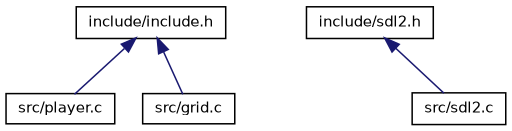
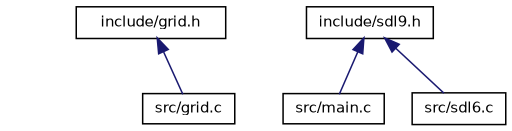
  digraph {
    node [color=black fillcolor=white fontname=Helvetica fontsize=10 shape=record style=filled]
    edge [color=midnightblue dir=back fontname=Helvetica fontsize=10 labelfontname=Helvetica labelfontsize=10 style=solid]
-   n1 [height=0.2 label="include/include.h" width=0.4]
-   n2 [height=0.2 label="src/player.c" width=0.4]
+   n1 [height=0.2 label="include/grid.h" width=0.4]
    n3 [height=0.2 label="src/grid.c" width=0.4]
-   n4 [height=0.2 label="include/sdl2.h" width=0.4]
-   n6 [height=0.2 label="src/sdl2.c" width=0.4]
-   n1 -> n2
+   n4 [height=0.2 label="include/sdl9.h" width=0.4]
+   n5 [height=0.2 label="src/main.c" width=0.4]
+   n6 [height=0.2 label="src/sdl6.c" width=0.4]
    n1 -> n3
+   n4 -> n5
    n4 -> n6
  }
